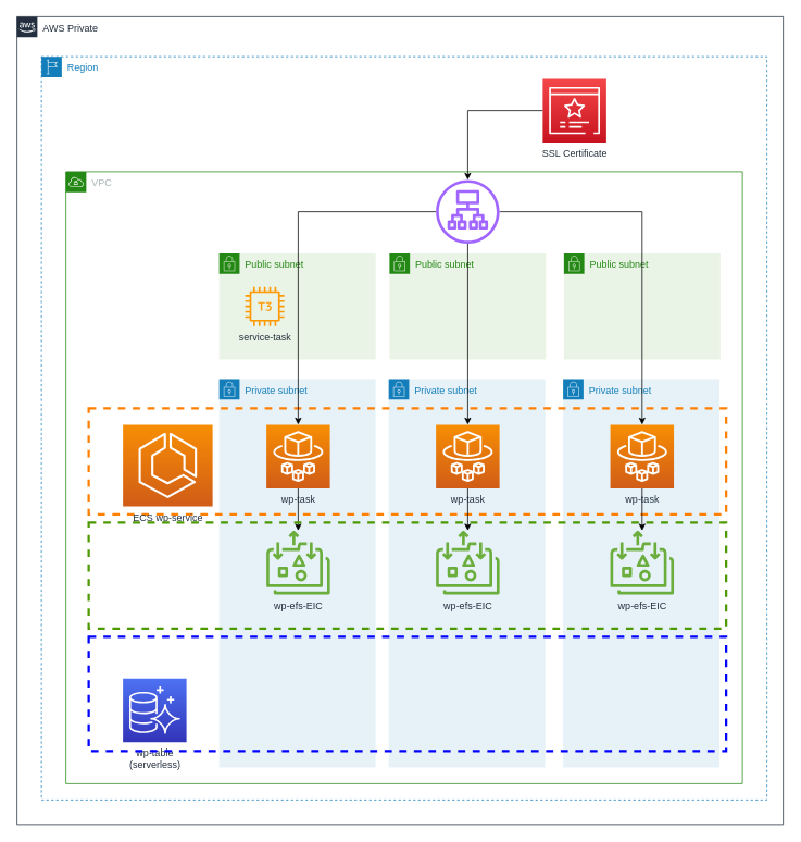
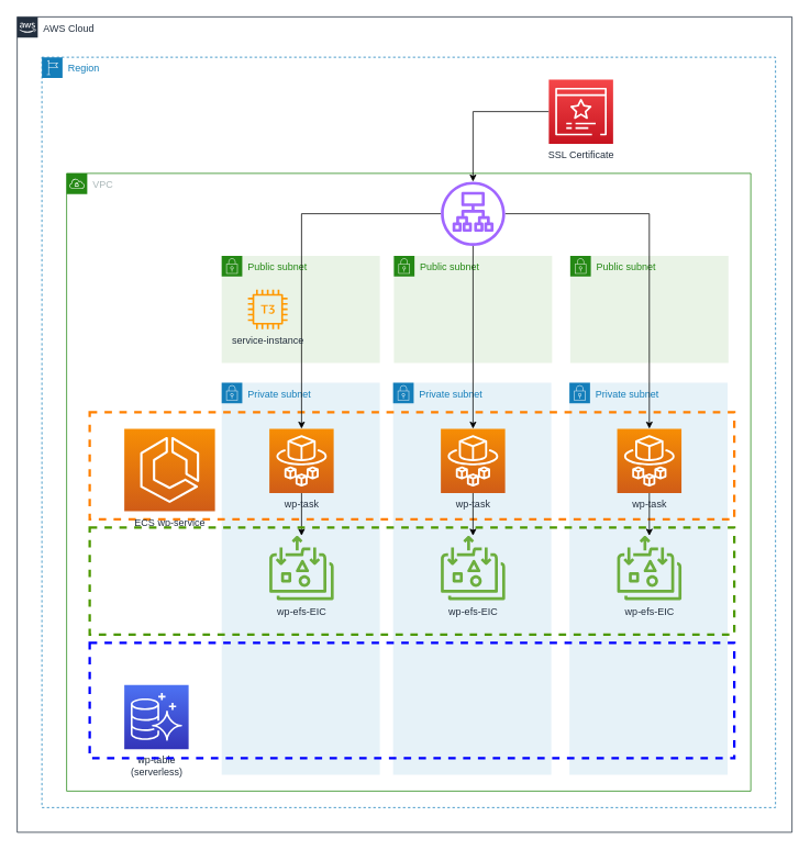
  <mxCell id="0" />
  <mxCell id="1" parent="0" />
- <mxCell id="2" value="AWS Private" style="points=[[0,0],[0.25,0],[0.5,0],[0.75,0],[1,0],[1,0.25],[1,0.5],[1,0.75],[1,1],[0.75,1],[0.5,1],[0.25,1],[0,1],[0,0.75],[0,0.5],[0,0.25]];outlineConnect=0;gradientColor=none;html=1;whiteSpace=wrap;fontSize=12;fontStyle=0;shape=mxgraph.aws4.group;grIcon=mxgraph.aws4.group_aws_cloud_alt;strokeColor=#232F3E;fillColor=none;verticalAlign=top;align=left;spacingLeft=30;fontColor=#232F3E;dashed=0;" vertex="1" parent="1"><mxGeometry x="20" y="20" width="940" height="990" as="geometry" /></mxCell>
+ <mxCell id="2" value="AWS Cloud" style="points=[[0,0],[0.25,0],[0.5,0],[0.75,0],[1,0],[1,0.25],[1,0.5],[1,0.75],[1,1],[0.75,1],[0.5,1],[0.25,1],[0,1],[0,0.75],[0,0.5],[0,0.25]];outlineConnect=0;gradientColor=none;html=1;whiteSpace=wrap;fontSize=12;fontStyle=0;shape=mxgraph.aws4.group;grIcon=mxgraph.aws4.group_aws_cloud_alt;strokeColor=#232F3E;fillColor=none;verticalAlign=top;align=left;spacingLeft=30;fontColor=#232F3E;dashed=0;" vertex="1" parent="1"><mxGeometry x="20" y="20" width="940" height="990" as="geometry" /></mxCell>
  <mxCell id="3" value="Region" style="points=[[0,0],[0.25,0],[0.5,0],[0.75,0],[1,0],[1,0.25],[1,0.5],[1,0.75],[1,1],[0.75,1],[0.5,1],[0.25,1],[0,1],[0,0.75],[0,0.5],[0,0.25]];outlineConnect=0;gradientColor=none;html=1;whiteSpace=wrap;fontSize=12;fontStyle=0;shape=mxgraph.aws4.group;grIcon=mxgraph.aws4.group_region;strokeColor=#147EBA;fillColor=none;verticalAlign=top;align=left;spacingLeft=30;fontColor=#147EBA;dashed=1;" vertex="1" parent="1"><mxGeometry x="50" y="69" width="890" height="911" as="geometry" /></mxCell>
  <mxCell id="4" value="VPC" style="points=[[0,0],[0.25,0],[0.5,0],[0.75,0],[1,0],[1,0.25],[1,0.5],[1,0.75],[1,1],[0.75,1],[0.5,1],[0.25,1],[0,1],[0,0.75],[0,0.5],[0,0.25]];outlineConnect=0;gradientColor=none;html=1;whiteSpace=wrap;fontSize=12;fontStyle=0;shape=mxgraph.aws4.group;grIcon=mxgraph.aws4.group_vpc;strokeColor=#248814;fillColor=none;verticalAlign=top;align=left;spacingLeft=30;fontColor=#AAB7B8;dashed=0;" vertex="1" parent="1"><mxGeometry x="80" y="210" width="830" height="750" as="geometry" /></mxCell>
  <mxCell id="5" value="Public subnet" style="points=[[0,0],[0.25,0],[0.5,0],[0.75,0],[1,0],[1,0.25],[1,0.5],[1,0.75],[1,1],[0.75,1],[0.5,1],[0.25,1],[0,1],[0,0.75],[0,0.5],[0,0.25]];outlineConnect=0;gradientColor=none;html=1;whiteSpace=wrap;fontSize=12;fontStyle=0;shape=mxgraph.aws4.group;grIcon=mxgraph.aws4.group_security_group;grStroke=0;strokeColor=#248814;fillColor=#E9F3E6;verticalAlign=top;align=left;spacingLeft=30;fontColor=#248814;dashed=0;" vertex="1" parent="1"><mxGeometry x="690.97" y="310" width="191.93" height="130" as="geometry" /></mxCell>
  <mxCell id="6" value="Public subnet" style="points=[[0,0],[0.25,0],[0.5,0],[0.75,0],[1,0],[1,0.25],[1,0.5],[1,0.75],[1,1],[0.75,1],[0.5,1],[0.25,1],[0,1],[0,0.75],[0,0.5],[0,0.25]];outlineConnect=0;gradientColor=none;html=1;whiteSpace=wrap;fontSize=12;fontStyle=0;shape=mxgraph.aws4.group;grIcon=mxgraph.aws4.group_security_group;grStroke=0;strokeColor=#248814;fillColor=#E9F3E6;verticalAlign=top;align=left;spacingLeft=30;fontColor=#248814;dashed=0;" vertex="1" parent="1"><mxGeometry x="477.03" y="310" width="191.93" height="130" as="geometry" /></mxCell>
  <mxCell id="7" value="Public subnet" style="points=[[0,0],[0.25,0],[0.5,0],[0.75,0],[1,0],[1,0.25],[1,0.5],[1,0.75],[1,1],[0.75,1],[0.5,1],[0.25,1],[0,1],[0,0.75],[0,0.5],[0,0.25]];outlineConnect=0;gradientColor=none;html=1;whiteSpace=wrap;fontSize=12;fontStyle=0;shape=mxgraph.aws4.group;grIcon=mxgraph.aws4.group_security_group;grStroke=0;strokeColor=#248814;fillColor=#E9F3E6;verticalAlign=top;align=left;spacingLeft=30;fontColor=#248814;dashed=0;" vertex="1" parent="1"><mxGeometry x="268.07" y="310" width="191.93" height="130" as="geometry" /></mxCell>
  <mxCell id="8" value="Private subnet" style="points=[[0,0],[0.25,0],[0.5,0],[0.75,0],[1,0],[1,0.25],[1,0.5],[1,0.75],[1,1],[0.75,1],[0.5,1],[0.25,1],[0,1],[0,0.75],[0,0.5],[0,0.25]];outlineConnect=0;gradientColor=none;html=1;whiteSpace=wrap;fontSize=12;fontStyle=0;shape=mxgraph.aws4.group;grIcon=mxgraph.aws4.group_security_group;grStroke=0;strokeColor=#147EBA;fillColor=#E6F2F8;verticalAlign=top;align=left;spacingLeft=30;fontColor=#147EBA;dashed=0;" vertex="1" parent="1"><mxGeometry x="690" y="464" width="191.93" height="476" as="geometry" /></mxCell>
  <mxCell id="9" value="Private subnet" style="points=[[0,0],[0.25,0],[0.5,0],[0.75,0],[1,0],[1,0.25],[1,0.5],[1,0.75],[1,1],[0.75,1],[0.5,1],[0.25,1],[0,1],[0,0.75],[0,0.5],[0,0.25]];outlineConnect=0;gradientColor=none;html=1;whiteSpace=wrap;fontSize=12;fontStyle=0;shape=mxgraph.aws4.group;grIcon=mxgraph.aws4.group_security_group;grStroke=0;strokeColor=#147EBA;fillColor=#E6F2F8;verticalAlign=top;align=left;spacingLeft=30;fontColor=#147EBA;dashed=0;" vertex="1" parent="1"><mxGeometry x="476.07" y="464" width="191.93" height="476" as="geometry" /></mxCell>
  <mxCell id="10" value="Private subnet" style="points=[[0,0],[0.25,0],[0.5,0],[0.75,0],[1,0],[1,0.25],[1,0.5],[1,0.75],[1,1],[0.75,1],[0.5,1],[0.25,1],[0,1],[0,0.75],[0,0.5],[0,0.25]];outlineConnect=0;gradientColor=none;html=1;whiteSpace=wrap;fontSize=12;fontStyle=0;shape=mxgraph.aws4.group;grIcon=mxgraph.aws4.group_security_group;grStroke=0;strokeColor=#147EBA;fillColor=#E6F2F8;verticalAlign=top;align=left;spacingLeft=30;fontColor=#147EBA;dashed=0;" vertex="1" parent="1"><mxGeometry x="268.07" y="464" width="191.93" height="476" as="geometry" /></mxCell>
  <mxCell id="11" value="" style="rounded=0;whiteSpace=wrap;html=1;fillColor=none;dashed=1;strokeWidth=3;strokeColor=#FF8000;" vertex="1" parent="1"><mxGeometry x="108" y="500" width="782" height="130" as="geometry" /></mxCell>
  <mxCell id="12" style="edgeStyle=orthogonalEdgeStyle;rounded=0;orthogonalLoop=1;jettySize=auto;html=1;" edge="1" parent="1" source="15" target="18"><mxGeometry relative="1" as="geometry" /></mxCell>
  <mxCell id="13" style="edgeStyle=orthogonalEdgeStyle;rounded=0;orthogonalLoop=1;jettySize=auto;html=1;entryX=0.5;entryY=0;entryDx=0;entryDy=0;entryPerimeter=0;" edge="1" parent="1" source="15" target="27"><mxGeometry relative="1" as="geometry" /></mxCell>
  <mxCell id="14" style="edgeStyle=orthogonalEdgeStyle;rounded=0;orthogonalLoop=1;jettySize=auto;html=1;" edge="1" parent="1" source="15" target="24"><mxGeometry relative="1" as="geometry" /></mxCell>
  <mxCell id="15" value="" style="sketch=0;outlineConnect=0;fontColor=#232F3E;gradientColor=none;fillColor=#A166FF;strokeColor=none;dashed=0;verticalLabelPosition=bottom;verticalAlign=top;align=center;html=1;fontSize=12;fontStyle=0;aspect=fixed;pointerEvents=1;shape=mxgraph.aws4.application_load_balancer;" vertex="1" parent="1"><mxGeometry x="534.04" y="220" width="78" height="78" as="geometry" /></mxCell>
  <mxCell id="16" value="ECS wp-service" style="sketch=0;points=[[0,0,0],[0.25,0,0],[0.5,0,0],[0.75,0,0],[1,0,0],[0,1,0],[0.25,1,0],[0.5,1,0],[0.75,1,0],[1,1,0],[0,0.25,0],[0,0.5,0],[0,0.75,0],[1,0.25,0],[1,0.5,0],[1,0.75,0]];outlineConnect=0;fontColor=#232F3E;gradientColor=#F78E04;gradientDirection=north;fillColor=#D05C17;strokeColor=#ffffff;dashed=0;verticalLabelPosition=bottom;verticalAlign=top;align=center;html=1;fontSize=12;fontStyle=0;aspect=fixed;shape=mxgraph.aws4.resourceIcon;resIcon=mxgraph.aws4.ecs;" vertex="1" parent="1"><mxGeometry x="150" y="520" width="110" height="100" as="geometry" /></mxCell>
  <mxCell id="17" style="edgeStyle=orthogonalEdgeStyle;rounded=0;orthogonalLoop=1;jettySize=auto;html=1;" edge="1" parent="1" source="18" target="21"><mxGeometry relative="1" as="geometry" /></mxCell>
  <mxCell id="18" value="wp-task" style="sketch=0;points=[[0,0,0],[0.25,0,0],[0.5,0,0],[0.75,0,0],[1,0,0],[0,1,0],[0.25,1,0],[0.5,1,0],[0.75,1,0],[1,1,0],[0,0.25,0],[0,0.5,0],[0,0.75,0],[1,0.25,0],[1,0.5,0],[1,0.75,0]];outlineConnect=0;fontColor=#232F3E;gradientColor=#F78E04;gradientDirection=north;fillColor=#D05C17;strokeColor=#ffffff;dashed=0;verticalLabelPosition=bottom;verticalAlign=top;align=center;html=1;fontSize=12;fontStyle=0;aspect=fixed;shape=mxgraph.aws4.resourceIcon;resIcon=mxgraph.aws4.fargate;" vertex="1" parent="1"><mxGeometry x="326" y="520" width="78" height="78" as="geometry" /></mxCell>
  <mxCell id="19" style="edgeStyle=orthogonalEdgeStyle;rounded=0;orthogonalLoop=1;jettySize=auto;html=1;" edge="1" parent="1" source="20" target="15"><mxGeometry relative="1" as="geometry" /></mxCell>
  <mxCell id="20" value="SSL Certificate" style="sketch=0;points=[[0,0,0],[0.25,0,0],[0.5,0,0],[0.75,0,0],[1,0,0],[0,1,0],[0.25,1,0],[0.5,1,0],[0.75,1,0],[1,1,0],[0,0.25,0],[0,0.5,0],[0,0.75,0],[1,0.25,0],[1,0.5,0],[1,0.75,0]];outlineConnect=0;fontColor=#232F3E;gradientColor=#F54749;gradientDirection=north;fillColor=#C7131F;strokeColor=#ffffff;dashed=0;verticalLabelPosition=bottom;verticalAlign=top;align=center;html=1;fontSize=12;fontStyle=0;aspect=fixed;shape=mxgraph.aws4.resourceIcon;resIcon=mxgraph.aws4.certificate_manager_3;" vertex="1" parent="1"><mxGeometry x="665" y="96" width="78" height="78" as="geometry" /></mxCell>
  <mxCell id="21" value="wp-efs-EIC" style="sketch=0;outlineConnect=0;fontColor=#232F3E;gradientColor=none;fillColor=#6CAE3E;strokeColor=none;dashed=0;verticalLabelPosition=bottom;verticalAlign=top;align=center;html=1;fontSize=12;fontStyle=0;aspect=fixed;pointerEvents=1;shape=mxgraph.aws4.elastic_file_system_standard;" vertex="1" parent="1"><mxGeometry x="326" y="650" width="78" height="78" as="geometry" /></mxCell>
  <mxCell id="22" value="&lt;div&gt;wp-table&lt;/div&gt;&lt;div&gt;(serverless)&lt;br&gt;&lt;/div&gt;" style="sketch=0;points=[[0,0,0],[0.25,0,0],[0.5,0,0],[0.75,0,0],[1,0,0],[0,1,0],[0.25,1,0],[0.5,1,0],[0.75,1,0],[1,1,0],[0,0.25,0],[0,0.5,0],[0,0.75,0],[1,0.25,0],[1,0.5,0],[1,0.75,0]];outlineConnect=0;fontColor=#232F3E;gradientColor=#4D72F3;gradientDirection=north;fillColor=#3334B9;strokeColor=#ffffff;dashed=0;verticalLabelPosition=bottom;verticalAlign=top;align=center;html=1;fontSize=12;fontStyle=0;aspect=fixed;shape=mxgraph.aws4.resourceIcon;resIcon=mxgraph.aws4.aurora;" vertex="1" parent="1"><mxGeometry x="150" y="831" width="78" height="78" as="geometry" /></mxCell>
  <mxCell id="23" style="edgeStyle=orthogonalEdgeStyle;rounded=0;orthogonalLoop=1;jettySize=auto;html=1;" edge="1" parent="1" source="24" target="25"><mxGeometry relative="1" as="geometry" /></mxCell>
  <mxCell id="24" value="wp-task" style="sketch=0;points=[[0,0,0],[0.25,0,0],[0.5,0,0],[0.75,0,0],[1,0,0],[0,1,0],[0.25,1,0],[0.5,1,0],[0.75,1,0],[1,1,0],[0,0.25,0],[0,0.5,0],[0,0.75,0],[1,0.25,0],[1,0.5,0],[1,0.75,0]];outlineConnect=0;fontColor=#232F3E;gradientColor=#F78E04;gradientDirection=north;fillColor=#D05C17;strokeColor=#ffffff;dashed=0;verticalLabelPosition=bottom;verticalAlign=top;align=center;html=1;fontSize=12;fontStyle=0;aspect=fixed;shape=mxgraph.aws4.resourceIcon;resIcon=mxgraph.aws4.fargate;" vertex="1" parent="1"><mxGeometry x="534" y="520" width="78" height="78" as="geometry" /></mxCell>
  <mxCell id="25" value="wp-efs-EIC" style="sketch=0;outlineConnect=0;fontColor=#232F3E;gradientColor=none;fillColor=#6CAE3E;strokeColor=none;dashed=0;verticalLabelPosition=bottom;verticalAlign=top;align=center;html=1;fontSize=12;fontStyle=0;aspect=fixed;pointerEvents=1;shape=mxgraph.aws4.elastic_file_system_standard;" vertex="1" parent="1"><mxGeometry x="534" y="650" width="78" height="78" as="geometry" /></mxCell>
  <mxCell id="26" style="edgeStyle=orthogonalEdgeStyle;rounded=0;orthogonalLoop=1;jettySize=auto;html=1;" edge="1" parent="1" source="27" target="28"><mxGeometry relative="1" as="geometry" /></mxCell>
  <mxCell id="27" value="wp-task" style="sketch=0;points=[[0,0,0],[0.25,0,0],[0.5,0,0],[0.75,0,0],[1,0,0],[0,1,0],[0.25,1,0],[0.5,1,0],[0.75,1,0],[1,1,0],[0,0.25,0],[0,0.5,0],[0,0.75,0],[1,0.25,0],[1,0.5,0],[1,0.75,0]];outlineConnect=0;fontColor=#232F3E;gradientColor=#F78E04;gradientDirection=north;fillColor=#D05C17;strokeColor=#ffffff;dashed=0;verticalLabelPosition=bottom;verticalAlign=top;align=center;html=1;fontSize=12;fontStyle=0;aspect=fixed;shape=mxgraph.aws4.resourceIcon;resIcon=mxgraph.aws4.fargate;" vertex="1" parent="1"><mxGeometry x="747.93" y="520" width="78" height="78" as="geometry" /></mxCell>
  <mxCell id="28" value="wp-efs-EIC" style="sketch=0;outlineConnect=0;fontColor=#232F3E;gradientColor=none;fillColor=#6CAE3E;strokeColor=none;dashed=0;verticalLabelPosition=bottom;verticalAlign=top;align=center;html=1;fontSize=12;fontStyle=0;aspect=fixed;pointerEvents=1;shape=mxgraph.aws4.elastic_file_system_standard;" vertex="1" parent="1"><mxGeometry x="747.93" y="650" width="78" height="78" as="geometry" /></mxCell>
  <mxCell id="29" value="" style="rounded=0;whiteSpace=wrap;html=1;fillColor=none;dashed=1;strokeWidth=3;strokeColor=#4D9900;" vertex="1" parent="1"><mxGeometry x="108" y="640" width="782" height="130" as="geometry" /></mxCell>
  <mxCell id="30" value="" style="rounded=0;whiteSpace=wrap;html=1;fillColor=none;dashed=1;strokeWidth=3;strokeColor=#0000FF;" vertex="1" parent="1"><mxGeometry x="108" y="780" width="782" height="140" as="geometry" /></mxCell>
- <mxCell id="31" value="service-task" style="sketch=0;outlineConnect=0;fontColor=#232F3E;gradientColor=none;fillColor=#FF9900;strokeColor=none;dashed=0;verticalLabelPosition=bottom;verticalAlign=top;align=center;html=1;fontSize=12;fontStyle=0;aspect=fixed;pointerEvents=1;shape=mxgraph.aws4.t3_instance;" vertex="1" parent="1"><mxGeometry x="300" y="351" width="48" height="48" as="geometry" /></mxCell>
+ <mxCell id="31" value="service-instance" style="sketch=0;outlineConnect=0;fontColor=#232F3E;gradientColor=none;fillColor=#FF9900;strokeColor=none;dashed=0;verticalLabelPosition=bottom;verticalAlign=top;align=center;html=1;fontSize=12;fontStyle=0;aspect=fixed;pointerEvents=1;shape=mxgraph.aws4.t3_instance;" vertex="1" parent="1"><mxGeometry x="300" y="351" width="48" height="48" as="geometry" /></mxCell>
